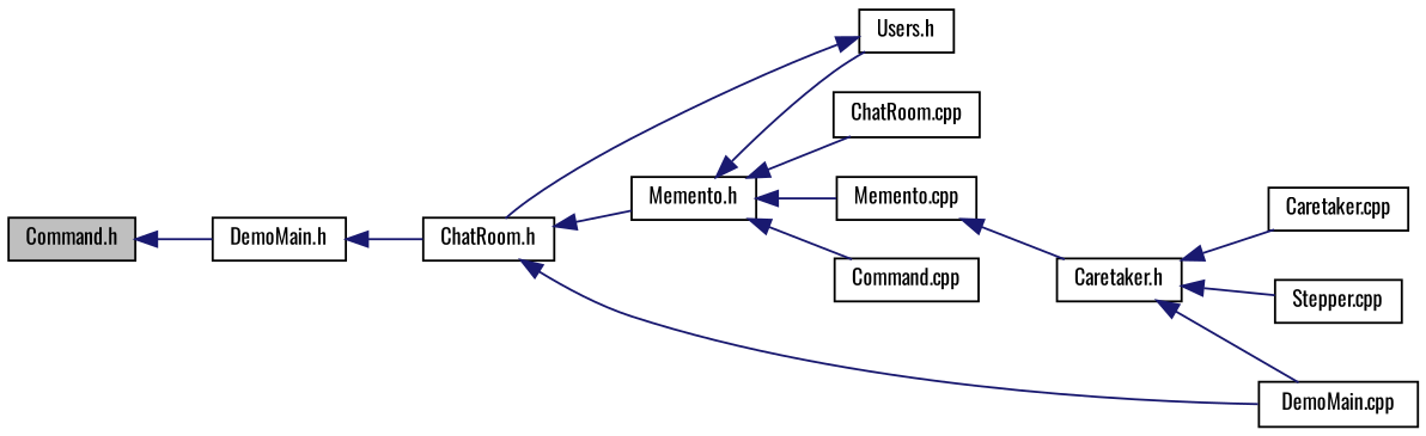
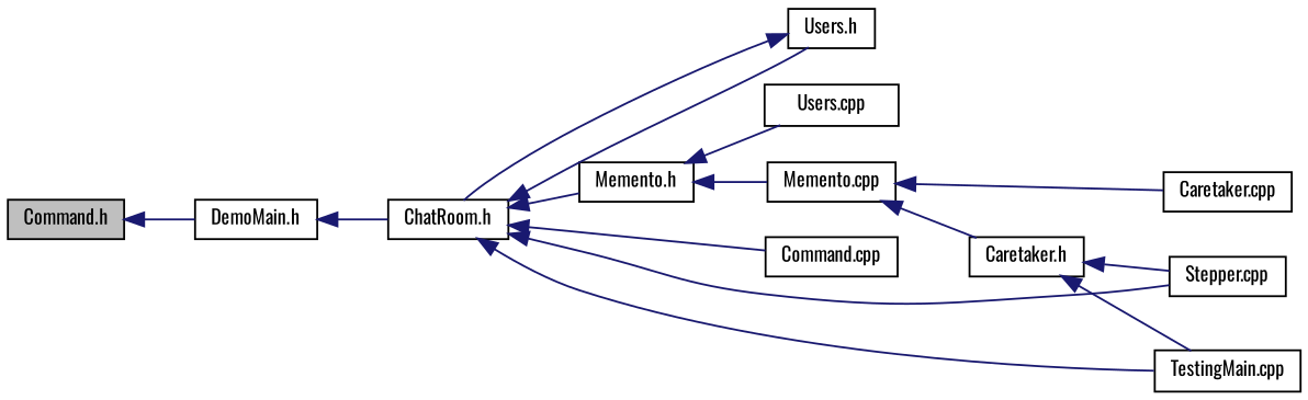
  digraph {
    fontname=Oswald
    rankdir=LR
    node [color=black fillcolor=white fontname=Oswald fontsize=10 shape=record style=filled]
    edge [color=midnightblue dir=back fontname=Oswald fontsize=10 labelfontname=Helvetica labelfontsize=10 style=solid]
    n1 [fillcolor=grey75 fontcolor=black height=0.2 label="Command.h" width=0.4]
    n2 [height=0.2 label="DemoMain.h" width=0.4]
    n3 [height=0.2 label="ChatRoom.h" width=0.4]
    n4 [height=0.2 label="Memento.h" width=0.4]
    n5 [height=0.2 label="Stepper.cpp" width=0.4]
-   n6 [height=0.2 label="DemoMain.cpp" width=0.4]
+   n6 [height=0.2 label="TestingMain.cpp" width=0.4]
    n7 [height=0.2 label="Users.h" width=0.4]
    n8 [height=0.2 label="Command.cpp" width=0.4]
-   n9 [height=0.2 label="ChatRoom.cpp" width=0.4]
+   n9 [height=0.2 label="Users.cpp" width=0.4]
    n10 [height=0.2 label="Memento.cpp" width=0.4]
    n11 [height=0.2 label="Caretaker.h" width=0.4]
    n12 [height=0.2 label="Caretaker.cpp" width=0.4]
    n1 -> n2
    n2 -> n3
    n3 -> n4
+   n3 -> n5
    n3 -> n6
-   n4 -> n7
-   n4 -> n8
+   n3 -> n7
+   n3 -> n8
    n4 -> n9
    n4 -> n10
    n7 -> n3
    n10 -> n11
    n11 -> n5
    n11 -> n6
-   n11 -> n12
+   n10 -> n12
  }
